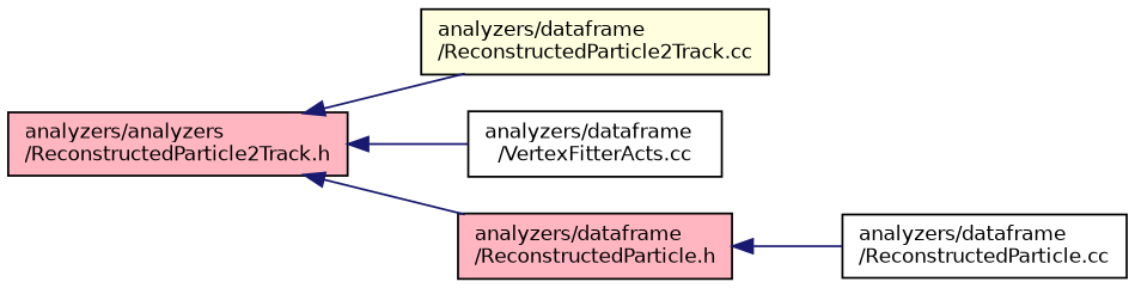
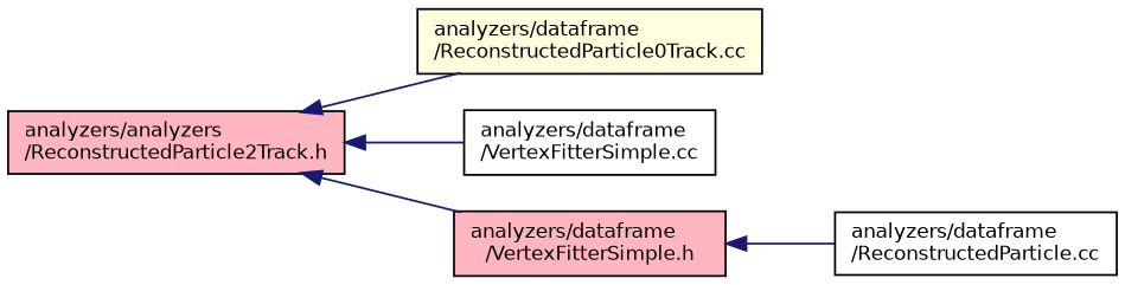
  digraph {
    rankdir=LR
    node [color=black fillcolor=lightpink fontname=Helvetica fontsize=10 shape=record style=filled]
    edge [color=midnightblue dir=back fontname=Helvetica fontsize=10 labelfontname=Helvetica labelfontsize=10 style=solid]
    n1 [fontcolor=black height=0.2 label="analyzers/analyzers\l/ReconstructedParticle2Track.h" width=0.4]
-   n2 [fillcolor=lightyellow height=0.2 label="analyzers/dataframe\l/ReconstructedParticle2Track.cc" width=0.4]
-   n3 [fillcolor=white height=0.2 label="analyzers/dataframe\l/VertexFitterActs.cc" width=0.4]
-   n4 [height=0.2 label="analyzers/dataframe\l/ReconstructedParticle.h" width=0.4]
+   n2 [fillcolor=lightyellow height=0.2 label="analyzers/dataframe\l/ReconstructedParticle0Track.cc" width=0.4]
+   n3 [fillcolor=white height=0.2 label="analyzers/dataframe\l/VertexFitterSimple.cc" width=0.4]
+   n4 [height=0.2 label="analyzers/dataframe\l/VertexFitterSimple.h" width=0.4]
    n5 [fillcolor=white height=0.2 label="analyzers/dataframe\l/ReconstructedParticle.cc" width=0.4]
    n1 -> n2
    n1 -> n3
    n1 -> n4
    n4 -> n5
  }
